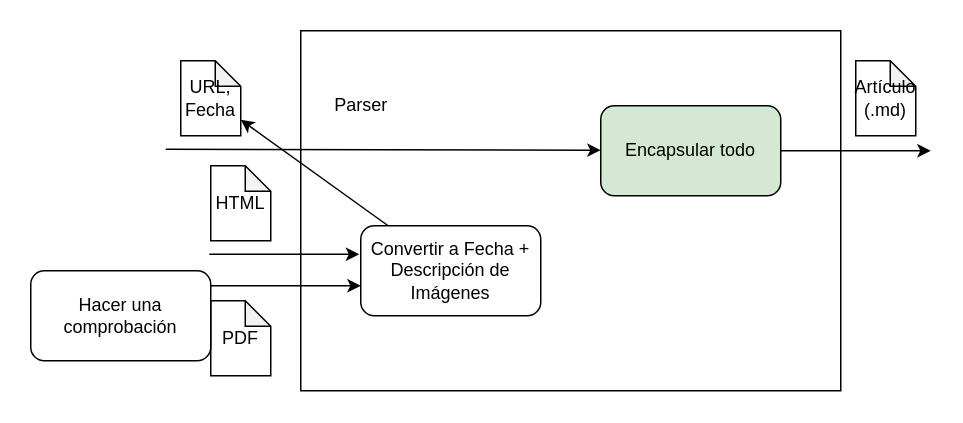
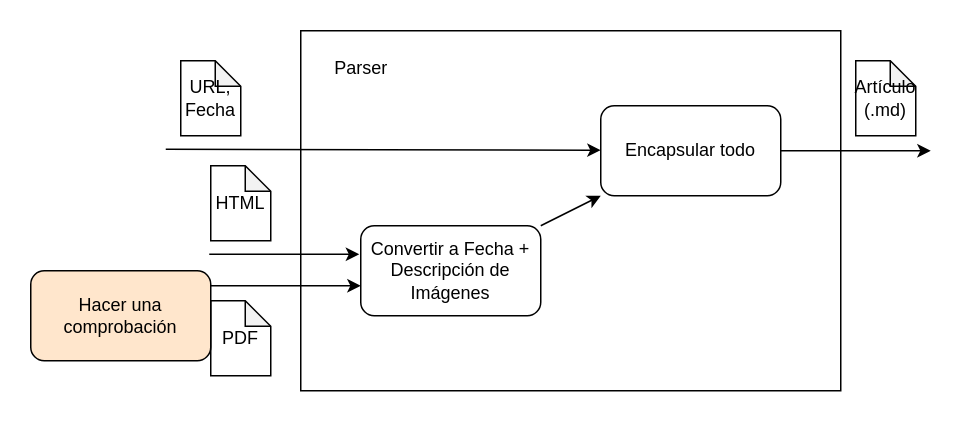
  <mxCell id="0" />
  <mxCell id="1" parent="0" />
  <mxCell id="2" value="" style="whiteSpace=wrap;html=1;" vertex="1" parent="1"><mxGeometry x="200" y="20" width="360" height="240" as="geometry" /></mxCell>
- <mxCell id="3" value="Parser" style="text;html=1;align=center;verticalAlign=middle;resizable=0;points=[];autosize=1;strokeColor=none;fillColor=none;" vertex="1" parent="1"><mxGeometry x="210" y="55" width="60" height="30" as="geometry" /></mxCell>
- <mxCell id="4" style="edgeStyle=none;html=1;" edge="1" parent="1" source="5" target="14"><mxGeometry relative="1" as="geometry" /></mxCell>
+ <mxCell id="3" value="Parser" style="text;html=1;align=center;verticalAlign=middle;resizable=0;points=[];autosize=1;strokeColor=none;fillColor=none;" vertex="1" parent="1"><mxGeometry x="210" y="30" width="60" height="30" as="geometry" /></mxCell>
+ <mxCell id="4" style="edgeStyle=none;html=1;" edge="1" parent="1" source="5" target="12"><mxGeometry relative="1" as="geometry" /></mxCell>
  <mxCell id="5" value="Convertir a Fecha + Descripción de Imágenes" style="rounded=1;whiteSpace=wrap;html=1;" vertex="1" parent="1"><mxGeometry x="240" y="150" width="120" height="60" as="geometry" /></mxCell>
  <mxCell id="6" value="HTML" style="shape=note;whiteSpace=wrap;html=1;backgroundOutline=1;darkOpacity=0.05;size=17;" vertex="1" parent="1"><mxGeometry x="140" y="110" width="40" height="50" as="geometry" /></mxCell>
  <mxCell id="7" value="PDF" style="shape=note;whiteSpace=wrap;html=1;backgroundOutline=1;darkOpacity=0.05;size=17;" vertex="1" parent="1"><mxGeometry x="140" y="200" width="40" height="50" as="geometry" /></mxCell>
  <mxCell id="8" value="" style="edgeStyle=none;orthogonalLoop=1;jettySize=auto;html=1;" edge="1" parent="1"><mxGeometry width="100" relative="1" as="geometry"><mxPoint x="140" y="190" as="sourcePoint" /><mxPoint x="240" y="190" as="targetPoint" /><Array as="points" /></mxGeometry></mxCell>
  <mxCell id="9" value="" style="edgeStyle=none;orthogonalLoop=1;jettySize=auto;html=1;" edge="1" parent="1"><mxGeometry width="100" relative="1" as="geometry"><mxPoint x="139" y="169" as="sourcePoint" /><mxPoint x="239" y="169" as="targetPoint" /><Array as="points" /></mxGeometry></mxCell>
- <mxCell id="10" value="Hacer una comprobación" style="rounded=1;whiteSpace=wrap;html=1;" vertex="1" parent="1"><mxGeometry x="20" y="180" width="120" height="60" as="geometry" /></mxCell>
+ <mxCell id="10" value="Hacer una comprobación" style="rounded=1;whiteSpace=wrap;html=1;fillColor=#ffe6cc;" vertex="1" parent="1"><mxGeometry x="20" y="180" width="120" height="60" as="geometry" /></mxCell>
  <mxCell id="11" style="edgeStyle=none;html=1;" edge="1" parent="1" source="12"><mxGeometry relative="1" as="geometry"><mxPoint x="620" y="100" as="targetPoint" /></mxGeometry></mxCell>
- <mxCell id="12" value="Encapsular todo" style="rounded=1;whiteSpace=wrap;html=1;fillColor=#d5e8d4;" vertex="1" parent="1"><mxGeometry x="400" y="70" width="120" height="60" as="geometry" /></mxCell>
+ <mxCell id="12" value="Encapsular todo" style="rounded=1;whiteSpace=wrap;html=1;" vertex="1" parent="1"><mxGeometry x="400" y="70" width="120" height="60" as="geometry" /></mxCell>
  <mxCell id="13" value="" style="edgeStyle=none;orthogonalLoop=1;jettySize=auto;html=1;" edge="1" parent="1"><mxGeometry width="100" relative="1" as="geometry"><mxPoint x="110" y="99" as="sourcePoint" /><mxPoint x="400" y="99.6" as="targetPoint" /><Array as="points" /></mxGeometry></mxCell>
  <mxCell id="14" value="URL, Fecha" style="shape=note;whiteSpace=wrap;html=1;backgroundOutline=1;darkOpacity=0.05;size=17;" vertex="1" parent="1"><mxGeometry x="120" y="40" width="40" height="50" as="geometry" /></mxCell>
  <mxCell id="15" value="Artículo (.md)" style="shape=note;whiteSpace=wrap;html=1;backgroundOutline=1;darkOpacity=0.05;size=17;" vertex="1" parent="1"><mxGeometry x="570" y="40" width="40" height="50" as="geometry" /></mxCell>
